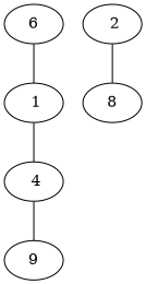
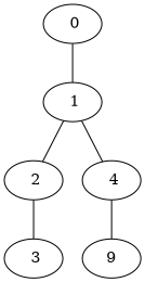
  graph {
-   n1 [label=6]
+   n1 [label=" 0"]
    n2 [label=" 1"]
    n3 [label=" 2"]
    n4 [label=" 4"]
-   n5 [label=8]
+   n5 [label=" 3"]
    n6 [label=9]
    n1 -- n2
+   n2 -- n3
    n2 -- n4
    n3 -- n5
    n4 -- n6
  }
